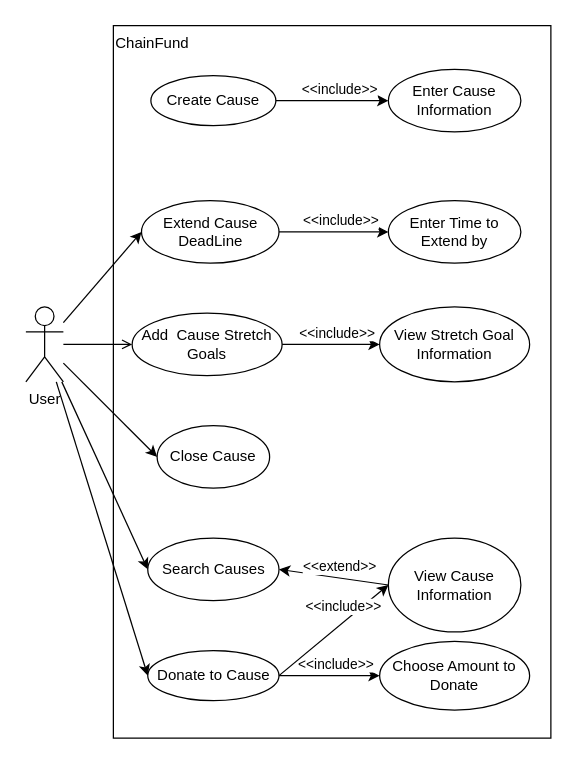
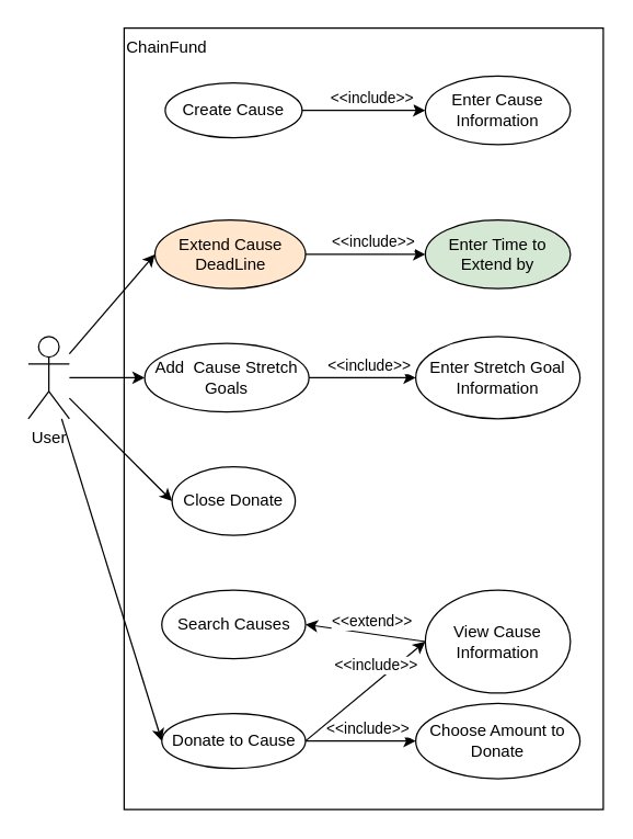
  <mxCell id="0" />
  <mxCell id="1" parent="0" />
  <mxCell id="2" value="&lt;div&gt;&lt;span&gt;ChainFund&lt;/span&gt;&lt;/div&gt;" style="rounded=0;whiteSpace=wrap;html=1;align=left;labelPosition=center;verticalLabelPosition=middle;verticalAlign=top;" vertex="1" parent="1"><mxGeometry x="90" y="20" width="350" height="570" as="geometry" /></mxCell>
  <mxCell id="3" value="User" style="shape=umlActor;verticalLabelPosition=bottom;verticalAlign=top;html=1;outlineConnect=0;" vertex="1" parent="1"><mxGeometry x="20" y="245" width="30" height="60" as="geometry" /></mxCell>
  <mxCell id="4" value="Create Cause" style="ellipse;whiteSpace=wrap;html=1;align=center;" vertex="1" parent="1"><mxGeometry x="120" y="60" width="100" height="40" as="geometry" /></mxCell>
- <mxCell id="5" value="Extend Cause DeadLine" style="ellipse;whiteSpace=wrap;html=1;align=center;" vertex="1" parent="1"><mxGeometry x="112.5" y="160" width="110" height="50" as="geometry" /></mxCell>
+ <mxCell id="5" value="Extend Cause DeadLine" style="ellipse;whiteSpace=wrap;html=1;align=center;fillColor=#ffe6cc;" vertex="1" parent="1"><mxGeometry x="112.5" y="160" width="110" height="50" as="geometry" /></mxCell>
  <mxCell id="6" value="Add&amp;nbsp; Cause Stretch Goals" style="ellipse;whiteSpace=wrap;html=1;align=center;" vertex="1" parent="1"><mxGeometry x="105" y="250" width="120" height="50" as="geometry" /></mxCell>
- <mxCell id="7" value="Close Cause" style="ellipse;whiteSpace=wrap;html=1;align=center;" vertex="1" parent="1"><mxGeometry x="125" y="340" width="90" height="50" as="geometry" /></mxCell>
+ <mxCell id="7" value="Close Donate" style="ellipse;whiteSpace=wrap;html=1;align=center;" vertex="1" parent="1"><mxGeometry x="125" y="340" width="90" height="50" as="geometry" /></mxCell>
  <mxCell id="8" value="" style="endArrow=classic;html=1;entryX=0;entryY=0.5;entryDx=0;entryDy=0;" edge="1" parent="1" source="3" target="5"><mxGeometry width="50" height="50" relative="1" as="geometry"><mxPoint x="10" y="187.778" as="sourcePoint" /><mxPoint x="130" y="90" as="targetPoint" /></mxGeometry></mxCell>
  <mxCell id="9" value="" style="endArrow=classic;html=1;entryX=0;entryY=0.5;entryDx=0;entryDy=0;" edge="1" parent="1" source="3" target="7"><mxGeometry width="50" height="50" relative="1" as="geometry"><mxPoint x="20" y="197.778" as="sourcePoint" /><mxPoint x="140" y="100" as="targetPoint" /></mxGeometry></mxCell>
- <mxCell id="10" value="" style="endArrow=open;html=1;entryX=0;entryY=0.5;entryDx=0;entryDy=0;" edge="1" parent="1" source="3" target="6"><mxGeometry width="50" height="50" relative="1" as="geometry"><mxPoint x="30" y="207.778" as="sourcePoint" /><mxPoint x="150" y="110" as="targetPoint" /></mxGeometry></mxCell>
+ <mxCell id="10" value="" style="endArrow=classic;html=1;entryX=0;entryY=0.5;entryDx=0;entryDy=0;" edge="1" parent="1" source="3" target="6"><mxGeometry width="50" height="50" relative="1" as="geometry"><mxPoint x="30" y="207.778" as="sourcePoint" /><mxPoint x="150" y="110" as="targetPoint" /></mxGeometry></mxCell>
  <mxCell id="11" value="Search Causes" style="ellipse;whiteSpace=wrap;html=1;align=center;" vertex="1" parent="1"><mxGeometry x="117.5" y="430" width="105" height="50" as="geometry" /></mxCell>
  <mxCell id="12" value="Donate to Cause" style="ellipse;whiteSpace=wrap;html=1;align=center;" vertex="1" parent="1"><mxGeometry x="117.5" y="520" width="105" height="40" as="geometry" /></mxCell>
- <mxCell id="13" value="" style="endArrow=classic;html=1;entryX=0;entryY=0.5;entryDx=0;entryDy=0;" edge="1" parent="1" source="3" target="11"><mxGeometry width="50" height="50" relative="1" as="geometry"><mxPoint x="10" y="218.75" as="sourcePoint" /><mxPoint x="135" y="375" as="targetPoint" /></mxGeometry></mxCell>
  <mxCell id="14" value="" style="endArrow=classic;html=1;entryX=0;entryY=0.5;entryDx=0;entryDy=0;" edge="1" parent="1" source="3" target="12"><mxGeometry width="50" height="50" relative="1" as="geometry"><mxPoint x="20" y="228.75" as="sourcePoint" /><mxPoint x="145" y="385" as="targetPoint" /></mxGeometry></mxCell>
  <mxCell id="15" value="Enter Cause Information" style="ellipse;whiteSpace=wrap;html=1;align=center;" vertex="1" parent="1"><mxGeometry x="310" y="55" width="106" height="50" as="geometry" /></mxCell>
  <mxCell id="16" value="" style="endArrow=none;html=1;entryX=1;entryY=0.5;entryDx=0;entryDy=0;exitX=0;exitY=0.5;exitDx=0;exitDy=0;startArrow=classic;startFill=1;endFill=0;" edge="1" parent="1" source="15" target="4"><mxGeometry width="50" height="50" relative="1" as="geometry"><mxPoint x="10" y="187.778" as="sourcePoint" /><mxPoint x="130" y="90" as="targetPoint" /></mxGeometry></mxCell>
  <mxCell id="17" value="&amp;lt;&amp;lt;include&amp;gt;&amp;gt;" style="edgeLabel;html=1;align=center;verticalAlign=middle;resizable=0;points=[];" vertex="1" connectable="0" parent="16"><mxGeometry x="-0.227" y="4" relative="1" as="geometry"><mxPoint x="-5" y="-14" as="offset" /></mxGeometry></mxCell>
  <mxCell id="18" value="View Cause Information" style="ellipse;whiteSpace=wrap;html=1;align=center;" vertex="1" parent="1"><mxGeometry x="310" y="430" width="106" height="75" as="geometry" /></mxCell>
  <mxCell id="19" value="" style="endArrow=classic;html=1;entryX=1;entryY=0.5;entryDx=0;entryDy=0;exitX=0;exitY=0.5;exitDx=0;exitDy=0;" edge="1" parent="1" source="18" target="11"><mxGeometry width="50" height="50" relative="1" as="geometry"><mxPoint x="306" y="420" as="sourcePoint" /><mxPoint x="216" y="420" as="targetPoint" /></mxGeometry></mxCell>
  <mxCell id="20" value="&amp;lt;&amp;lt;extend&amp;gt;&amp;gt;" style="edgeLabel;html=1;align=center;verticalAlign=middle;resizable=0;points=[];" vertex="1" connectable="0" parent="19"><mxGeometry x="-0.227" y="4" relative="1" as="geometry"><mxPoint x="-5" y="-14" as="offset" /></mxGeometry></mxCell>
  <mxCell id="21" value="Choose Amount to Donate" style="ellipse;whiteSpace=wrap;html=1;align=center;" vertex="1" parent="1"><mxGeometry x="303" y="512.5" width="120" height="55" as="geometry" /></mxCell>
  <mxCell id="22" value="" style="endArrow=none;html=1;entryX=1;entryY=0.5;entryDx=0;entryDy=0;exitX=0;exitY=0.5;exitDx=0;exitDy=0;startArrow=classic;startFill=1;endFill=0;" edge="1" parent="1" source="21" target="12"><mxGeometry width="50" height="50" relative="1" as="geometry"><mxPoint x="320" y="90" as="sourcePoint" /><mxPoint x="230" y="90" as="targetPoint" /></mxGeometry></mxCell>
  <mxCell id="23" value="&amp;lt;&amp;lt;include&amp;gt;&amp;gt;" style="edgeLabel;html=1;align=center;verticalAlign=middle;resizable=0;points=[];" vertex="1" connectable="0" parent="22"><mxGeometry x="-0.227" y="4" relative="1" as="geometry"><mxPoint x="-5" y="-14" as="offset" /></mxGeometry></mxCell>
  <mxCell id="24" value="" style="endArrow=none;html=1;entryX=1;entryY=0.5;entryDx=0;entryDy=0;exitX=0;exitY=0.5;exitDx=0;exitDy=0;startArrow=classic;startFill=1;endFill=0;" edge="1" parent="1" source="18" target="12"><mxGeometry width="50" height="50" relative="1" as="geometry"><mxPoint x="320" y="550" as="sourcePoint" /><mxPoint x="232.5" y="550" as="targetPoint" /></mxGeometry></mxCell>
  <mxCell id="25" value="&amp;lt;&amp;lt;include&amp;gt;&amp;gt;" style="edgeLabel;html=1;align=center;verticalAlign=middle;resizable=0;points=[];" vertex="1" connectable="0" parent="24"><mxGeometry x="-0.227" y="4" relative="1" as="geometry"><mxPoint x="-5" y="-14" as="offset" /></mxGeometry></mxCell>
- <mxCell id="26" value="View Stretch Goal Information" style="ellipse;whiteSpace=wrap;html=1;align=center;" vertex="1" parent="1"><mxGeometry x="303" y="245" width="120" height="60" as="geometry" /></mxCell>
+ <mxCell id="26" value="Enter Stretch Goal Information" style="ellipse;whiteSpace=wrap;html=1;align=center;" vertex="1" parent="1"><mxGeometry x="303" y="245" width="120" height="60" as="geometry" /></mxCell>
  <mxCell id="27" value="" style="endArrow=none;html=1;exitX=0;exitY=0.5;exitDx=0;exitDy=0;startArrow=classic;startFill=1;endFill=0;entryX=1;entryY=0.5;entryDx=0;entryDy=0;" edge="1" parent="1" source="26" target="6"><mxGeometry width="50" height="50" relative="1" as="geometry"><mxPoint x="320" y="90" as="sourcePoint" /><mxPoint x="230" y="90" as="targetPoint" /></mxGeometry></mxCell>
  <mxCell id="28" value="&amp;lt;&amp;lt;include&amp;gt;&amp;gt;" style="edgeLabel;html=1;align=center;verticalAlign=middle;resizable=0;points=[];" vertex="1" connectable="0" parent="27"><mxGeometry x="-0.227" y="4" relative="1" as="geometry"><mxPoint x="-5" y="-14" as="offset" /></mxGeometry></mxCell>
- <mxCell id="29" value="Enter Time to Extend by" style="ellipse;whiteSpace=wrap;html=1;align=center;" vertex="1" parent="1"><mxGeometry x="310" y="160" width="106" height="50" as="geometry" /></mxCell>
+ <mxCell id="29" value="Enter Time to Extend by" style="ellipse;whiteSpace=wrap;html=1;align=center;fillColor=#d5e8d4;" vertex="1" parent="1"><mxGeometry x="310" y="160" width="106" height="50" as="geometry" /></mxCell>
  <mxCell id="30" value="" style="endArrow=none;html=1;exitX=0;exitY=0.5;exitDx=0;exitDy=0;startArrow=classic;startFill=1;endFill=0;entryX=1;entryY=0.5;entryDx=0;entryDy=0;" edge="1" parent="1" source="29" target="5"><mxGeometry width="50" height="50" relative="1" as="geometry"><mxPoint x="320" y="285" as="sourcePoint" /><mxPoint x="235" y="285" as="targetPoint" /></mxGeometry></mxCell>
  <mxCell id="31" value="&amp;lt;&amp;lt;include&amp;gt;&amp;gt;" style="edgeLabel;html=1;align=center;verticalAlign=middle;resizable=0;points=[];" vertex="1" connectable="0" parent="30"><mxGeometry x="-0.227" y="4" relative="1" as="geometry"><mxPoint x="-5" y="-14" as="offset" /></mxGeometry></mxCell>
